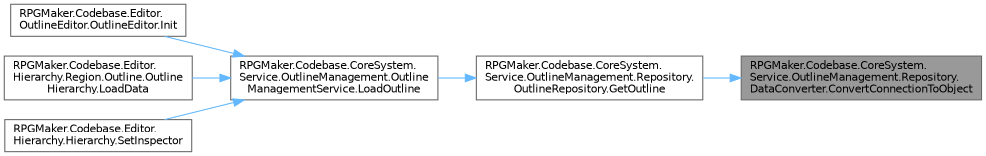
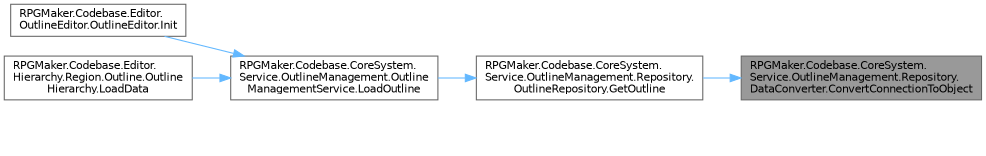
  digraph {
    rankdir=RL
    node [color=grey40 fillcolor=white fontname=Helvetica fontsize=10 shape=box style=filled]
    edge [color=steelblue1 dir=back fontname=Helvetica fontsize=10 labelfontname=Helvetica labelfontsize=10 style=solid]
    n1 [color=gray40 fillcolor=grey60 fontcolor=black height=0.2 label="RPGMaker.Codebase.CoreSystem.\lService.OutlineManagement.Repository.\lDataConverter.ConvertConnectionToObject" width=0.4]
    n2 [height=0.2 label="RPGMaker.Codebase.CoreSystem.\lService.OutlineManagement.Repository.\lOutlineRepository.GetOutline" width=0.4]
    n3 [height=0.2 label="RPGMaker.Codebase.CoreSystem.\lService.OutlineManagement.Outline\lManagementService.LoadOutline" width=0.4]
    n4 [height=0.2 label="RPGMaker.Codebase.Editor.\lOutlineEditor.OutlineEditor.Init" width=0.4]
    n5 [height=0.2 label="RPGMaker.Codebase.Editor.\lHierarchy.Region.Outline.Outline\lHierarchy.LoadData" width=0.4]
-   n6 [height=0.2 label="RPGMaker.Codebase.Editor.\lHierarchy.Hierarchy.SetInspector" width=0.4]
    n1 -> n2
    n2 -> n3
    n3 -> n4
    n3 -> n5
-   n3 -> n6
  }
